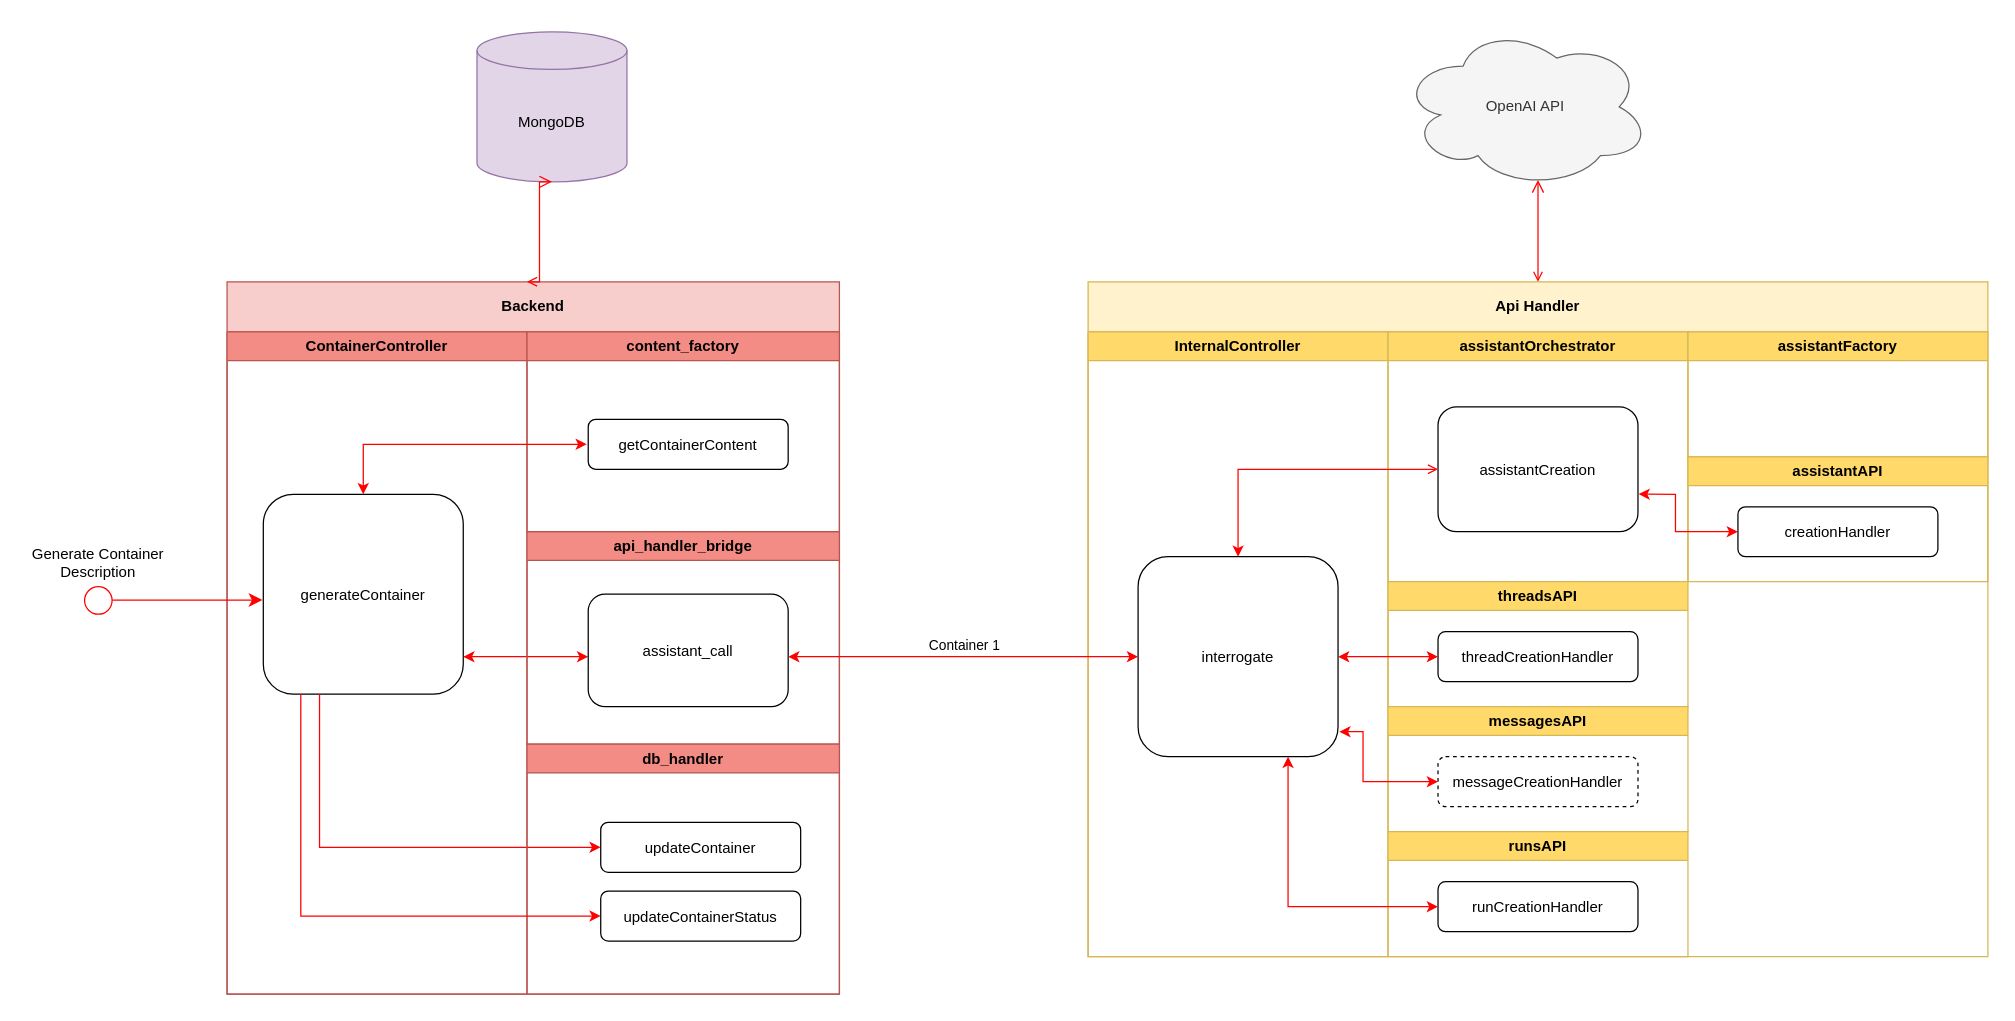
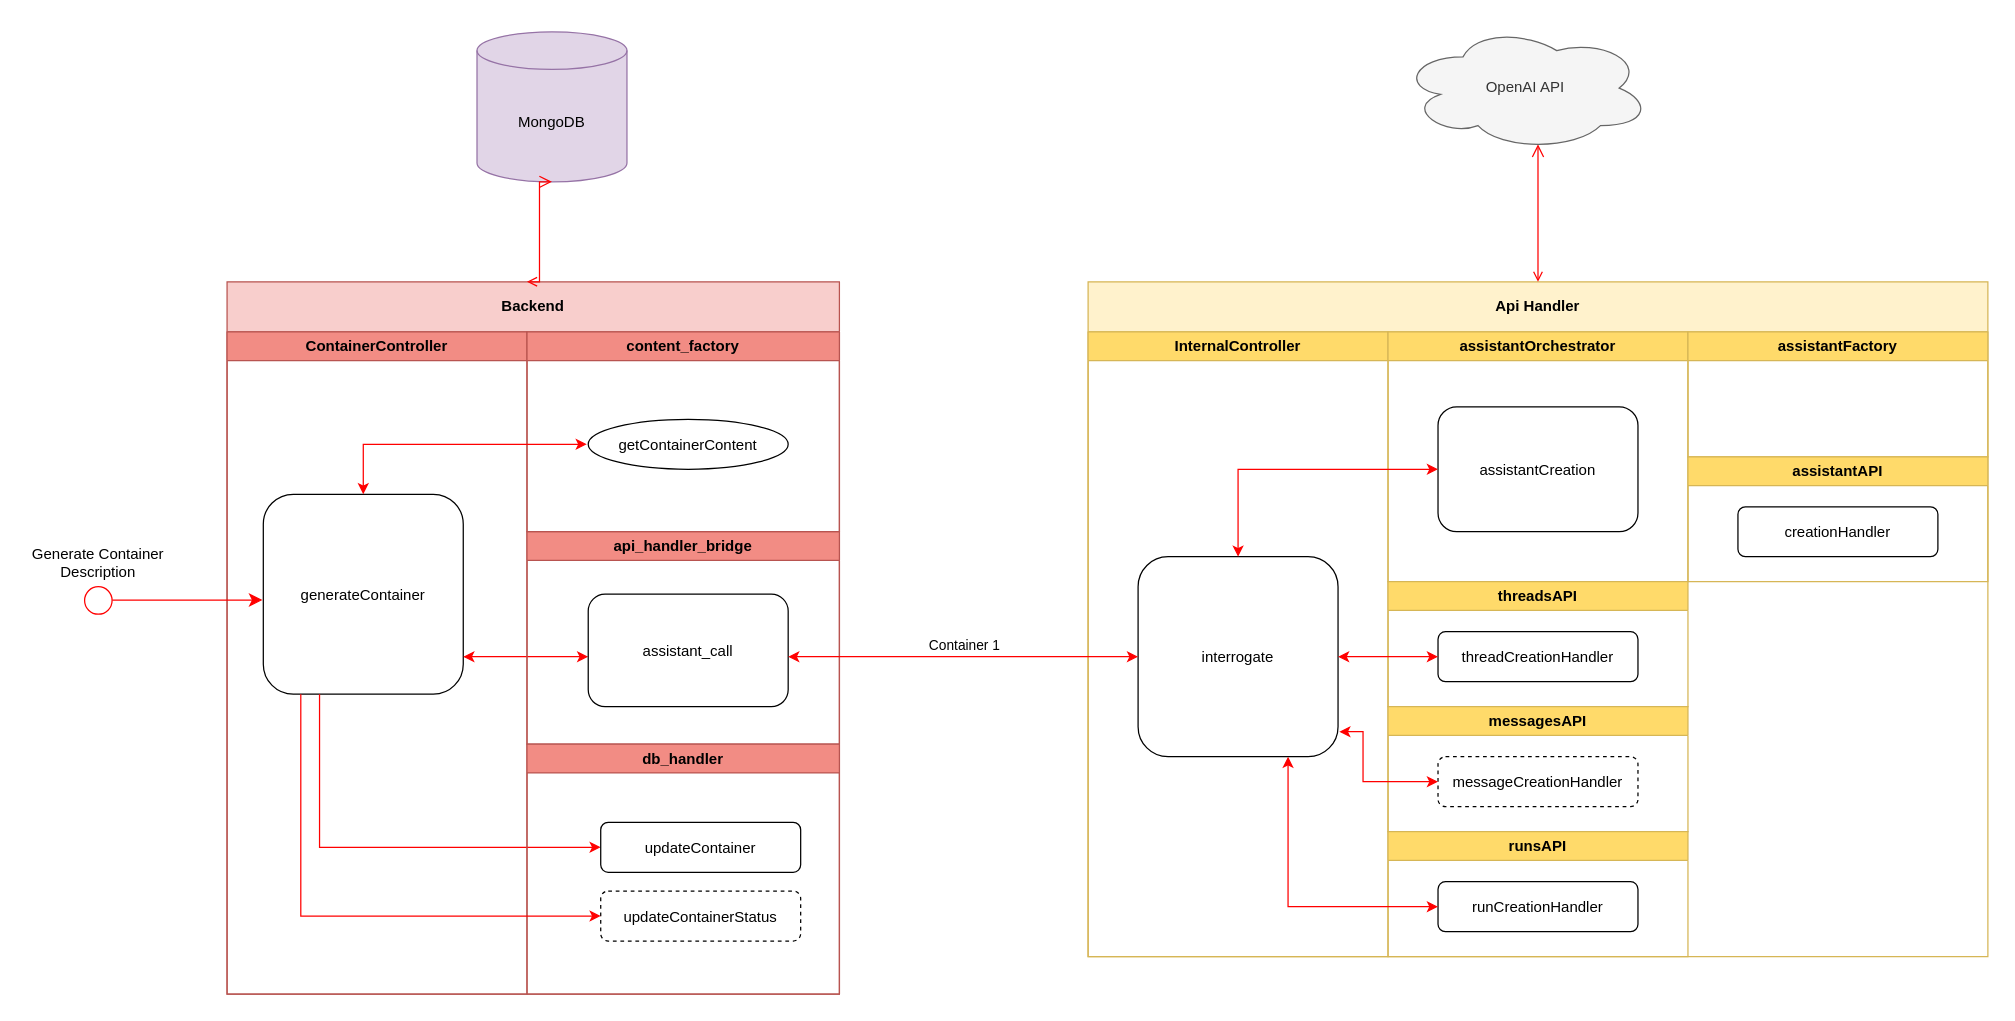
  <mxCell id="0" />
  <mxCell id="1" parent="0" />
  <mxCell id="2" value="Backend" style="swimlane;whiteSpace=wrap;startSize=40;fillColor=#f8cecc;strokeColor=#b85450;" parent="1" vertex="1"><mxGeometry x="181" y="225" width="490" height="570" as="geometry" /></mxCell>
  <mxCell id="3" value="ContainerController" style="swimlane;whiteSpace=wrap;html=1;fillColor=#f28c84;strokeColor=#b85450;startSize=23;" parent="2" vertex="1"><mxGeometry y="40" width="240" height="530" as="geometry"><mxRectangle y="40" width="150" height="30" as="alternateBounds" /></mxGeometry></mxCell>
  <mxCell id="4" value="generateContainer" style="rounded=1;glass=0;shadow=0;" parent="3" vertex="1"><mxGeometry x="29" y="130" width="160" height="160" as="geometry" /></mxCell>
  <mxCell id="5" style="edgeStyle=orthogonalEdgeStyle;rounded=0;orthogonalLoop=1;jettySize=auto;html=1;strokeColor=#ff0000;entryX=0;entryY=0.5;entryDx=0;entryDy=0;" parent="3" target="13" edge="1"><mxGeometry relative="1" as="geometry"><mxPoint x="74" y="290" as="sourcePoint" /><mxPoint x="289" y="410" as="targetPoint" /><Array as="points"><mxPoint x="74" y="413" /></Array></mxGeometry></mxCell>
  <mxCell id="6" style="edgeStyle=orthogonalEdgeStyle;rounded=0;orthogonalLoop=1;jettySize=auto;html=1;startArrow=classic;startFill=1;strokeColor=#ff0000;" parent="3" edge="1"><mxGeometry relative="1" as="geometry"><mxPoint x="189" y="260" as="sourcePoint" /><Array as="points"><mxPoint x="190" y="260" /></Array><mxPoint x="289" y="260" as="targetPoint" /></mxGeometry></mxCell>
  <mxCell id="7" value="api_handler_bridge" style="swimlane;whiteSpace=wrap;html=1;fillColor=#f28c84;strokeColor=#B85450;" parent="2" vertex="1"><mxGeometry x="240" y="200" width="250" height="170" as="geometry" /></mxCell>
  <mxCell id="8" value="assistant_call" style="rounded=1;" parent="7" vertex="1"><mxGeometry x="49" y="50" width="160" height="90" as="geometry" /></mxCell>
  <mxCell id="9" value="content_factory" style="swimlane;whiteSpace=wrap;html=1;fillColor=#f28c84;strokeColor=#b85450;" vertex="1" parent="2"><mxGeometry x="240" y="40" width="250" height="160" as="geometry" /></mxCell>
- <mxCell id="10" value="getContainerContent" style="rounded=1;" vertex="1" parent="9"><mxGeometry x="49" y="70" width="160" height="40" as="geometry" /></mxCell>
+ <mxCell id="10" value="getContainerContent" style="ellipse;" vertex="1" parent="9"><mxGeometry x="49" y="70" width="160" height="40" as="geometry" /></mxCell>
  <mxCell id="11" style="edgeStyle=orthogonalEdgeStyle;rounded=0;orthogonalLoop=1;jettySize=auto;html=1;startArrow=classic;startFill=1;strokeColor=#ff0000;entryX=-0.007;entryY=0.633;entryDx=0;entryDy=0;entryPerimeter=0;exitX=0.5;exitY=0;exitDx=0;exitDy=0;" edge="1" parent="9" source="4"><mxGeometry relative="1" as="geometry"><mxPoint x="-51" y="90.05" as="sourcePoint" /><Array as="points"><mxPoint x="-131" y="90" /></Array><mxPoint x="47.88" y="90.01" as="targetPoint" /></mxGeometry></mxCell>
  <mxCell id="12" value="db_handler" style="swimlane;whiteSpace=wrap;html=1;fillColor=#f28c84;strokeColor=#b85450;rounded=0;" parent="2" vertex="1"><mxGeometry x="240" y="370" width="250" height="200" as="geometry" /></mxCell>
  <mxCell id="13" value="updateContainer" style="rounded=1;" parent="12" vertex="1"><mxGeometry x="59" y="62.5" width="160" height="40" as="geometry" /></mxCell>
- <mxCell id="14" value="updateContainerStatus" style="rounded=1;" parent="12" vertex="1"><mxGeometry x="59" y="117.5" width="160" height="40" as="geometry" /></mxCell>
+ <mxCell id="14" value="updateContainerStatus" style="rounded=1;dashed=1;" parent="12" vertex="1"><mxGeometry x="59" y="117.5" width="160" height="40" as="geometry" /></mxCell>
  <mxCell id="15" style="edgeStyle=orthogonalEdgeStyle;rounded=0;orthogonalLoop=1;jettySize=auto;html=1;strokeColor=#ff0000;entryX=0;entryY=0.5;entryDx=0;entryDy=0;" parent="2" target="14" edge="1"><mxGeometry relative="1" as="geometry"><mxPoint x="59" y="330" as="sourcePoint" /><mxPoint x="278.72" y="142.58" as="targetPoint" /><Array as="points"><mxPoint x="59" y="330" /><mxPoint x="59" y="508" /></Array></mxGeometry></mxCell>
  <mxCell id="16" value="" style="ellipse;shape=startState;fillColor=#FFFFFF;strokeColor=#ff0000;" parent="1" vertex="1"><mxGeometry x="63" y="465" width="30" height="30" as="geometry" /></mxCell>
  <mxCell id="17" value="" style="edgeStyle=elbowEdgeStyle;elbow=horizontal;verticalAlign=bottom;endArrow=classic;endSize=8;strokeColor=#FF0000;endFill=1;rounded=0;entryX=-0.004;entryY=0.529;entryDx=0;entryDy=0;exitX=0.872;exitY=0.492;exitDx=0;exitDy=0;exitPerimeter=0;entryPerimeter=0;" parent="1" source="16" target="4" edge="1"><mxGeometry x="1540" y="160" as="geometry"><mxPoint x="-210" y="505" as="targetPoint" /></mxGeometry></mxCell>
  <mxCell id="18" value="Generate Container Description" style="text;html=1;align=center;verticalAlign=middle;whiteSpace=wrap;rounded=0;" parent="1" vertex="1"><mxGeometry x="20" y="435" width="116" height="30" as="geometry" /></mxCell>
  <mxCell id="19" value="Api Handler" style="swimlane;whiteSpace=wrap;startSize=40;fillColor=#fff2cc;strokeColor=#d6b656;" parent="1" vertex="1"><mxGeometry x="870" y="225" width="720" height="540" as="geometry" /></mxCell>
  <mxCell id="20" value="InternalController" style="swimlane;whiteSpace=wrap;html=1;fillColor=#ffda6a;strokeColor=#d6b656;" parent="19" vertex="1"><mxGeometry y="40" width="240" height="500" as="geometry" /></mxCell>
  <mxCell id="21" value="interrogate" style="rounded=1;glass=0;shadow=0;" parent="20" vertex="1"><mxGeometry x="40" y="180" width="160" height="160" as="geometry" /></mxCell>
  <mxCell id="22" value="assistantOrchestrator" style="swimlane;whiteSpace=wrap;html=1;startSize=23;fillColor=#ffda6a;strokeColor=#d6b656;" parent="19" vertex="1"><mxGeometry x="240" y="40" width="240" height="200" as="geometry" /></mxCell>
  <mxCell id="23" value="assistantCreation" style="rounded=1;" parent="22" vertex="1"><mxGeometry x="40" y="60" width="160" height="100" as="geometry" /></mxCell>
- <mxCell id="24" value="" style="edgeStyle=orthogonalEdgeStyle;rounded=0;orthogonalLoop=1;jettySize=auto;html=1;startArrow=classic;startFill=1;entryX=0;entryY=0.5;entryDx=0;entryDy=0;strokeColor=#ff0000;endArrow=open;" parent="19" source="21" target="23" edge="1"><mxGeometry relative="1" as="geometry"><Array as="points"><mxPoint x="120" y="150" /></Array></mxGeometry></mxCell>
+ <mxCell id="24" value="" style="edgeStyle=orthogonalEdgeStyle;rounded=0;orthogonalLoop=1;jettySize=auto;html=1;startArrow=classic;startFill=1;entryX=0;entryY=0.5;entryDx=0;entryDy=0;strokeColor=#ff0000;" parent="19" source="21" target="23" edge="1"><mxGeometry relative="1" as="geometry"><Array as="points"><mxPoint x="120" y="150" /></Array></mxGeometry></mxCell>
  <mxCell id="25" value="assistantFactory" style="swimlane;whiteSpace=wrap;html=1;startSize=23;fillColor=#ffda6a;strokeColor=#d6b656;" parent="19" vertex="1"><mxGeometry x="480" y="40" width="240" height="100" as="geometry" /></mxCell>
  <mxCell id="26" value="assistantAPI" style="swimlane;whiteSpace=wrap;html=1;startSize=23;fillColor=#FFDA6A;strokeColor=#d6b656;" parent="25" vertex="1"><mxGeometry y="100" width="240" height="100" as="geometry" /></mxCell>
  <mxCell id="27" value="creationHandler" style="rounded=1;" parent="26" vertex="1"><mxGeometry x="40" y="40" width="160" height="40" as="geometry" /></mxCell>
- <mxCell id="28" value="" style="endArrow=classic;html=1;rounded=0;exitX=1.003;exitY=0.699;exitDx=0;exitDy=0;entryX=0;entryY=0.5;entryDx=0;entryDy=0;startArrow=classic;startFill=1;exitPerimeter=0;strokeColor=#ff0000;" parent="19" source="23" target="27" edge="1"><mxGeometry width="50" height="50" relative="1" as="geometry"><mxPoint x="470" y="240" as="sourcePoint" /><mxPoint x="470" y="280" as="targetPoint" /><Array as="points"><mxPoint x="470" y="170" /><mxPoint x="470" y="200" /></Array></mxGeometry></mxCell>
  <mxCell id="29" value="threadsAPI" style="swimlane;whiteSpace=wrap;html=1;startSize=23;fillColor=#ffda6a;strokeColor=#d6b656;" parent="19" vertex="1"><mxGeometry x="240" y="240" width="240" height="100" as="geometry" /></mxCell>
  <mxCell id="30" value="threadCreationHandler" style="rounded=1;" parent="29" vertex="1"><mxGeometry x="40" y="40" width="160" height="40" as="geometry" /></mxCell>
  <mxCell id="31" style="edgeStyle=orthogonalEdgeStyle;rounded=0;orthogonalLoop=1;jettySize=auto;html=1;startArrow=classic;startFill=1;exitX=1;exitY=0.5;exitDx=0;exitDy=0;entryX=0;entryY=0.5;entryDx=0;entryDy=0;strokeColor=#ff0000;" parent="19" source="21" target="30" edge="1"><mxGeometry relative="1" as="geometry"><mxPoint x="200" y="163" as="sourcePoint" /><mxPoint x="280" y="300" as="targetPoint" /><Array as="points" /></mxGeometry></mxCell>
  <mxCell id="32" value="messagesAPI" style="swimlane;whiteSpace=wrap;html=1;startSize=23;fillColor=#ffda6a;strokeColor=#d6b656;" parent="19" vertex="1"><mxGeometry x="240" y="340" width="240" height="100" as="geometry" /></mxCell>
  <mxCell id="33" value="messageCreationHandler" style="rounded=1;dashed=1;" parent="32" vertex="1"><mxGeometry x="40" y="40" width="160" height="40" as="geometry" /></mxCell>
  <mxCell id="34" value="runsAPI" style="swimlane;whiteSpace=wrap;html=1;startSize=23;fillColor=#ffda6a;strokeColor=#d6b656;" parent="19" vertex="1"><mxGeometry x="240" y="440" width="240" height="100" as="geometry" /></mxCell>
  <mxCell id="35" value="runCreationHandler" style="rounded=1;" parent="34" vertex="1"><mxGeometry x="40" y="40" width="160" height="40" as="geometry" /></mxCell>
  <mxCell id="36" style="edgeStyle=orthogonalEdgeStyle;rounded=0;orthogonalLoop=1;jettySize=auto;html=1;entryX=0;entryY=0.5;entryDx=0;entryDy=0;startArrow=classic;startFill=1;strokeColor=#ff0000;" parent="19" target="33" edge="1"><mxGeometry relative="1" as="geometry"><mxPoint x="201" y="360" as="sourcePoint" /><Array as="points"><mxPoint x="201" y="360" /><mxPoint x="220" y="360" /><mxPoint x="220" y="400" /></Array></mxGeometry></mxCell>
  <mxCell id="37" style="edgeStyle=orthogonalEdgeStyle;rounded=0;orthogonalLoop=1;jettySize=auto;html=1;exitX=0.75;exitY=1;exitDx=0;exitDy=0;entryX=0;entryY=0.5;entryDx=0;entryDy=0;startArrow=classic;startFill=1;strokeColor=#ff0000;" parent="19" source="21" target="35" edge="1"><mxGeometry relative="1" as="geometry"><Array as="points"><mxPoint x="160" y="500" /></Array></mxGeometry></mxCell>
  <mxCell id="38" style="edgeStyle=orthogonalEdgeStyle;rounded=0;orthogonalLoop=1;jettySize=auto;html=1;startArrow=classic;startFill=1;strokeColor=#ff0000;exitX=1;exitY=0.222;exitDx=0;exitDy=0;exitPerimeter=0;" parent="1" edge="1"><mxGeometry relative="1" as="geometry"><Array as="points"><mxPoint x="810" y="525.02" /><mxPoint x="810" y="525.02" /></Array><mxPoint x="630" y="525" as="sourcePoint" /><mxPoint x="910" y="525.02" as="targetPoint" /></mxGeometry></mxCell>
  <mxCell id="39" value="Container 1" style="edgeLabel;html=1;align=center;verticalAlign=middle;resizable=0;points=[];" parent="38" vertex="1" connectable="0"><mxGeometry x="0.043" y="1" relative="1" as="geometry"><mxPoint x="-6" y="-9" as="offset" /></mxGeometry></mxCell>
  <mxCell id="40" value="" style="edgeStyle=elbowEdgeStyle;elbow=horizontal;verticalAlign=bottom;endArrow=open;endSize=8;strokeColor=#FF0000;endFill=1;rounded=0;startArrow=open;startFill=0;entryX=0.55;entryY=0.95;entryDx=0;entryDy=0;entryPerimeter=0;" parent="1" target="41" edge="1"><mxGeometry as="geometry"><mxPoint x="1520" y="345" as="targetPoint" /><mxPoint x="1230" y="225" as="sourcePoint" /><Array as="points"><mxPoint x="1230" y="185" /></Array></mxGeometry></mxCell>
- <mxCell id="41" value="OpenAI API" style="ellipse;shape=cloud;whiteSpace=wrap;html=1;fillColor=#f5f5f5;fontColor=#333333;strokeColor=#666666;" parent="1" vertex="1"><mxGeometry x="1120" y="20" width="200" height="130" as="geometry" /></mxCell>
+ <mxCell id="41" value="OpenAI API" style="ellipse;shape=cloud;whiteSpace=wrap;html=1;fillColor=#f5f5f5;fontColor=#333333;strokeColor=#666666;" parent="1" vertex="1"><mxGeometry x="1120" y="20" width="200" height="100" as="geometry" /></mxCell>
  <mxCell id="42" value="MongoDB" style="shape=cylinder3;whiteSpace=wrap;html=1;boundedLbl=1;backgroundOutline=1;size=15;fillColor=#e1d5e7;strokeColor=#9673a6;" parent="1" vertex="1"><mxGeometry x="381" y="25" width="120" height="120" as="geometry" /></mxCell>
  <mxCell id="43" value="" style="edgeStyle=elbowEdgeStyle;elbow=horizontal;verticalAlign=bottom;endArrow=open;endSize=8;strokeColor=#FF0000;endFill=1;rounded=0;entryX=0.5;entryY=1;entryDx=0;entryDy=0;entryPerimeter=0;exitX=0.5;exitY=0;exitDx=0;exitDy=0;startArrow=open;startFill=0;" parent="1" target="42" edge="1"><mxGeometry x="1540" y="160" as="geometry"><mxPoint x="252" y="165" as="targetPoint" /><mxPoint x="421" y="225" as="sourcePoint" /></mxGeometry></mxCell>
